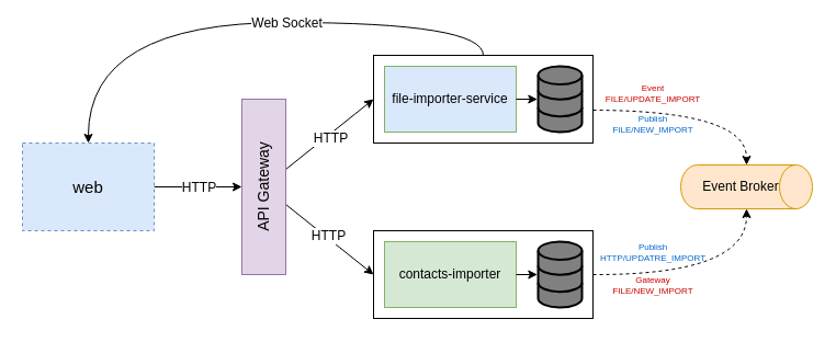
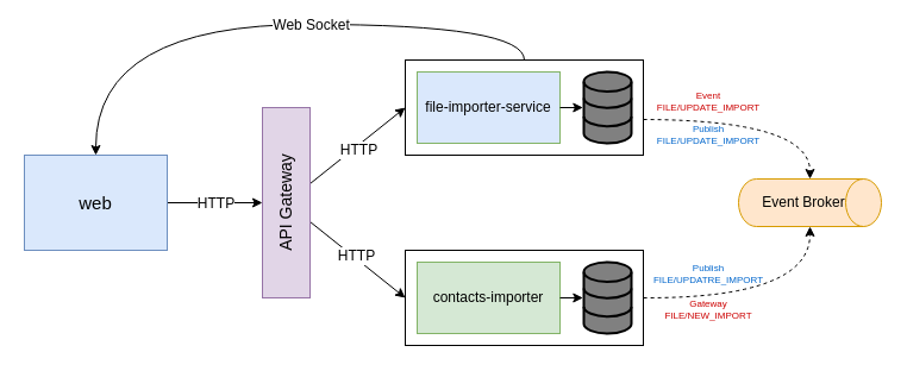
  <mxCell id="0" />
  <mxCell id="1" parent="0" />
  <mxCell id="2" style="edgeStyle=none;rounded=0;orthogonalLoop=1;jettySize=auto;html=1;entryX=0;entryY=0.5;entryDx=0;entryDy=0;strokeColor=#000000;fontSize=10;fontColor=#000000;startArrow=none;startFill=0;endArrow=classic;endFill=1;" edge="1" parent="1" source="4" target="28"><mxGeometry relative="1" as="geometry" /></mxCell>
  <mxCell id="3" value="HTTP" style="edgeLabel;html=1;align=center;verticalAlign=middle;resizable=0;points=[];fontSize=12;fontColor=#000000;" vertex="1" connectable="0" parent="2"><mxGeometry x="-0.105" relative="1" as="geometry"><mxPoint x="4" as="offset" /></mxGeometry></mxCell>
- <mxCell id="4" value="&lt;font style=&quot;font-size: 15px;&quot;&gt;web&lt;/font&gt;" style="rounded=0;whiteSpace=wrap;html=1;fillColor=#dae8fc;strokeColor=#6c8ebf;dashed=1;" vertex="1" parent="1"><mxGeometry x="20" y="130" width="120" height="80" as="geometry" /></mxCell>
+ <mxCell id="4" value="&lt;font style=&quot;font-size: 15px;&quot;&gt;web&lt;/font&gt;" style="rounded=0;whiteSpace=wrap;html=1;fillColor=#dae8fc;strokeColor=#6c8ebf;" vertex="1" parent="1"><mxGeometry x="20" y="130" width="120" height="80" as="geometry" /></mxCell>
  <mxCell id="5" value="Gateway&lt;br style=&quot;font-size: 8px;&quot;&gt;FILE/NEW_IMPORT" style="text;html=1;strokeColor=none;fillColor=none;align=center;verticalAlign=middle;whiteSpace=wrap;rounded=0;fontSize=8;fontColor=#CC0000;" vertex="1" parent="1"><mxGeometry x="550" y="250" width="90" height="20" as="geometry" /></mxCell>
- <mxCell id="6" value="Publish&lt;br style=&quot;font-size: 8px;&quot;&gt;HTTP/UPDATRE_IMPORT" style="text;html=1;strokeColor=none;fillColor=none;align=center;verticalAlign=middle;whiteSpace=wrap;rounded=0;fontSize=8;fontColor=#0066CC;" vertex="1" parent="1"><mxGeometry x="540" y="220" width="110" height="20" as="geometry" /></mxCell>
- <mxCell id="7" value="Publish&lt;br style=&quot;font-size: 8px;&quot;&gt;FILE/NEW_IMPORT" style="text;html=1;strokeColor=none;fillColor=none;align=center;verticalAlign=middle;whiteSpace=wrap;rounded=0;fontSize=8;fontColor=#0066CC;" vertex="1" parent="1"><mxGeometry x="555" y="95" width="80" height="35" as="geometry" /></mxCell>
+ <mxCell id="6" value="Publish&lt;br style=&quot;font-size: 8px;&quot;&gt;FILE/UPDATRE_IMPORT" style="text;html=1;strokeColor=none;fillColor=none;align=center;verticalAlign=middle;whiteSpace=wrap;rounded=0;fontSize=8;fontColor=#0066CC;" vertex="1" parent="1"><mxGeometry x="540" y="220" width="110" height="20" as="geometry" /></mxCell>
+ <mxCell id="7" value="Publish&lt;br style=&quot;font-size: 8px;&quot;&gt;FILE/UPDATE_IMPORT" style="text;html=1;strokeColor=none;fillColor=none;align=center;verticalAlign=middle;whiteSpace=wrap;rounded=0;fontSize=8;fontColor=#0066CC;" vertex="1" parent="1"><mxGeometry x="555" y="95" width="80" height="35" as="geometry" /></mxCell>
  <mxCell id="8" value="Event&lt;br style=&quot;font-size: 8px;&quot;&gt;FILE/UPDATE_IMPORT" style="text;html=1;strokeColor=none;fillColor=none;align=center;verticalAlign=middle;whiteSpace=wrap;rounded=0;fontSize=8;fontColor=#CC0000;" vertex="1" parent="1"><mxGeometry x="550" y="75" width="90" height="20" as="geometry" /></mxCell>
  <mxCell id="9" style="edgeStyle=orthogonalEdgeStyle;curved=1;rounded=0;orthogonalLoop=1;jettySize=auto;html=1;entryX=0;entryY=0.5;entryDx=0;entryDy=0;entryPerimeter=0;dashed=1;strokeColor=#000000;fontSize=9;fontColor=#CC0000;startArrow=none;startFill=0;endArrow=classic;endFill=1;" edge="1" parent="1" target="12"><mxGeometry relative="1" as="geometry"><mxPoint x="540" y="100" as="sourcePoint" /></mxGeometry></mxCell>
  <mxCell id="10" style="edgeStyle=orthogonalEdgeStyle;curved=1;rounded=0;orthogonalLoop=1;jettySize=auto;html=1;entryX=1;entryY=0.5;entryDx=0;entryDy=0;entryPerimeter=0;dashed=1;strokeColor=#000000;fontSize=9;fontColor=#CC0000;startArrow=none;startFill=0;endArrow=classic;endFill=1;" edge="1" parent="1" target="12"><mxGeometry relative="1" as="geometry"><mxPoint x="540" y="250" as="sourcePoint" /></mxGeometry></mxCell>
  <mxCell id="11" value="" style="group" vertex="1" connectable="0" parent="1"><mxGeometry x="620" y="150" width="120" height="40" as="geometry" /></mxCell>
  <mxCell id="12" value="" style="shape=cylinder3;whiteSpace=wrap;html=1;boundedLbl=1;backgroundOutline=1;size=15;strokeColor=#d79b00;strokeWidth=1;fontSize=9;fillColor=#ffe6cc;rotation=90;" vertex="1" parent="11"><mxGeometry x="40" y="-40" width="40" height="120" as="geometry" /></mxCell>
  <mxCell id="13" value="Event Broker" style="text;html=1;strokeColor=none;fillColor=none;align=center;verticalAlign=middle;whiteSpace=wrap;rounded=0;rotation=0;" vertex="1" parent="11"><mxGeometry x="15.0" y="5" width="80" height="30" as="geometry" /></mxCell>
  <mxCell id="14" value="" style="group" vertex="1" connectable="0" parent="1"><mxGeometry x="340" y="50" width="200" height="80" as="geometry" /></mxCell>
  <mxCell id="15" value="" style="rounded=0;whiteSpace=wrap;html=1;strokeWidth=1;fontSize=8;" vertex="1" parent="14"><mxGeometry width="200" height="80" as="geometry" /></mxCell>
  <mxCell id="16" value="file-importer-service" style="rounded=0;whiteSpace=wrap;html=1;fillColor=#dae8fc;strokeColor=#82b366;" vertex="1" parent="14"><mxGeometry x="10" y="10" width="120" height="60" as="geometry" /></mxCell>
  <mxCell id="17" value="" style="html=1;verticalLabelPosition=bottom;align=center;labelBackgroundColor=#ffffff;verticalAlign=top;strokeWidth=2;strokeColor=#000000;shadow=0;dashed=0;shape=mxgraph.ios7.icons.data;fillColor=#808080;" vertex="1" parent="14"><mxGeometry x="150" y="10" width="40" height="60" as="geometry" /></mxCell>
  <mxCell id="18" style="edgeStyle=orthogonalEdgeStyle;curved=1;rounded=0;orthogonalLoop=1;jettySize=auto;html=1;entryX=-0.017;entryY=0.5;entryDx=0;entryDy=0;entryPerimeter=0;strokeColor=#000000;fontSize=8;fontColor=#CC0000;startArrow=none;startFill=0;endArrow=classic;endFill=1;" edge="1" parent="14" source="16" target="17"><mxGeometry relative="1" as="geometry" /></mxCell>
  <mxCell id="19" value="" style="group" vertex="1" connectable="0" parent="1"><mxGeometry x="340" y="210" width="200" height="80" as="geometry" /></mxCell>
  <mxCell id="20" value="" style="rounded=0;whiteSpace=wrap;html=1;strokeWidth=1;fontSize=8;" vertex="1" parent="19"><mxGeometry width="200" height="80" as="geometry" /></mxCell>
  <mxCell id="21" value="contacts-importer" style="rounded=0;whiteSpace=wrap;html=1;fillColor=#d5e8d4;strokeColor=#82b366;" vertex="1" parent="19"><mxGeometry x="10" y="10" width="120" height="60" as="geometry" /></mxCell>
  <mxCell id="22" value="" style="html=1;verticalLabelPosition=bottom;align=center;labelBackgroundColor=#ffffff;verticalAlign=top;strokeWidth=2;strokeColor=#000000;shadow=0;dashed=0;shape=mxgraph.ios7.icons.data;fillColor=#808080;" vertex="1" parent="19"><mxGeometry x="150" y="10" width="40" height="60" as="geometry" /></mxCell>
  <mxCell id="23" style="edgeStyle=orthogonalEdgeStyle;curved=1;rounded=0;orthogonalLoop=1;jettySize=auto;html=1;entryX=-0.017;entryY=0.5;entryDx=0;entryDy=0;entryPerimeter=0;strokeColor=#000000;fontSize=8;fontColor=#CC0000;startArrow=none;startFill=0;endArrow=classic;endFill=1;" edge="1" parent="19" source="21" target="22"><mxGeometry relative="1" as="geometry" /></mxCell>
  <mxCell id="24" style="edgeStyle=none;rounded=0;orthogonalLoop=1;jettySize=auto;html=1;entryX=0;entryY=0.5;entryDx=0;entryDy=0;strokeColor=#000000;fontSize=10;fontColor=#000000;startArrow=none;startFill=0;endArrow=classic;endFill=1;" edge="1" parent="1" source="28" target="15"><mxGeometry relative="1" as="geometry" /></mxCell>
  <mxCell id="25" value="HTTP" style="edgeLabel;html=1;align=center;verticalAlign=middle;resizable=0;points=[];fontSize=12;fontColor=#000000;" vertex="1" connectable="0" parent="24"><mxGeometry x="-0.302" y="1" relative="1" as="geometry"><mxPoint x="13" y="-5" as="offset" /></mxGeometry></mxCell>
  <mxCell id="26" style="edgeStyle=none;rounded=0;orthogonalLoop=1;jettySize=auto;html=1;entryX=0;entryY=0.5;entryDx=0;entryDy=0;strokeColor=#000000;fontSize=10;fontColor=#000000;startArrow=none;startFill=0;endArrow=classic;endFill=1;" edge="1" parent="1" source="28" target="20"><mxGeometry relative="1" as="geometry" /></mxCell>
  <mxCell id="27" value="HTTP" style="edgeLabel;html=1;align=center;verticalAlign=middle;resizable=0;points=[];fontSize=12;fontColor=#000000;" vertex="1" connectable="0" parent="26"><mxGeometry x="-0.1" relative="1" as="geometry"><mxPoint x="3" as="offset" /></mxGeometry></mxCell>
  <mxCell id="28" value="" style="rounded=0;whiteSpace=wrap;html=1;strokeColor=#9673a6;strokeWidth=1;fontSize=10;fillColor=#e1d5e7;" vertex="1" parent="1"><mxGeometry x="220" y="90" width="40" height="160" as="geometry" /></mxCell>
  <mxCell id="29" style="edgeStyle=orthogonalEdgeStyle;rounded=0;orthogonalLoop=1;jettySize=auto;html=1;entryX=0.5;entryY=0;entryDx=0;entryDy=0;strokeColor=#000000;fontSize=10;fontColor=#000000;startArrow=none;startFill=0;endArrow=classic;endFill=1;curved=1;" edge="1" parent="1" source="15" target="4"><mxGeometry relative="1" as="geometry"><Array as="points"><mxPoint x="440" y="20" /><mxPoint x="80" y="20" /></Array></mxGeometry></mxCell>
  <mxCell id="30" value="Web Socket" style="edgeLabel;html=1;align=center;verticalAlign=middle;resizable=0;points=[];fontSize=12;fontColor=#000000;" vertex="1" connectable="0" parent="29"><mxGeometry x="-0.221" y="1" relative="1" as="geometry"><mxPoint x="-15" y="-1" as="offset" /></mxGeometry></mxCell>
  <mxCell id="31" value="API Gateway" style="text;html=1;strokeColor=none;fillColor=none;align=center;verticalAlign=middle;whiteSpace=wrap;rounded=0;rotation=-90;fontSize=14;" vertex="1" parent="1"><mxGeometry x="190" y="160" width="100" height="20" as="geometry" /></mxCell>
